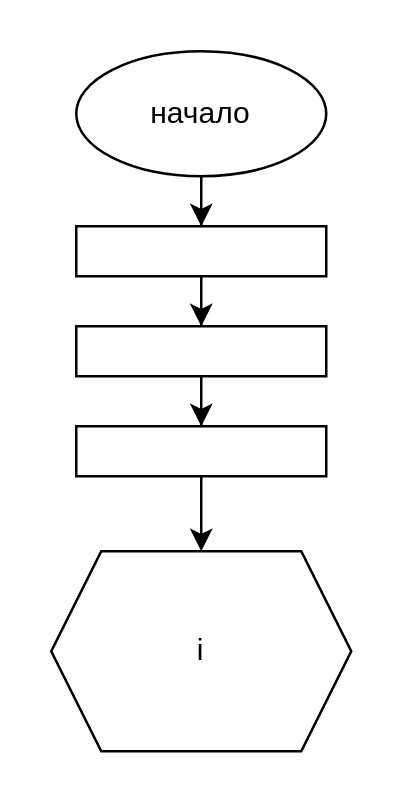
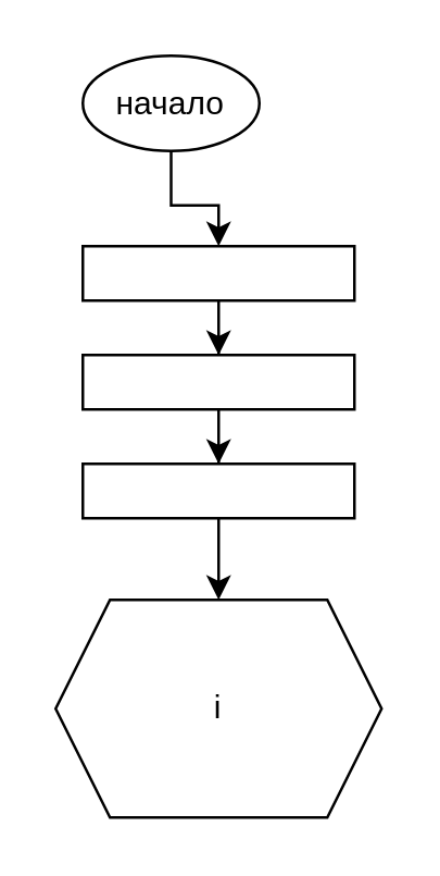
  <mxCell id="0" />
  <mxCell id="1" parent="0" />
  <mxCell id="2" value="" style="edgeStyle=orthogonalEdgeStyle;rounded=0;orthogonalLoop=1;jettySize=auto;html=1;" edge="1" parent="1" source="3" target="5"><mxGeometry relative="1" as="geometry" /></mxCell>
- <mxCell id="3" value="начало" style="ellipse;whiteSpace=wrap;html=1;" vertex="1" parent="1"><mxGeometry x="30" y="20" width="100" height="50" as="geometry" /></mxCell>
+ <mxCell id="3" value="начало" style="ellipse;whiteSpace=wrap;html=1;" vertex="1" parent="1"><mxGeometry x="30" y="20" width="65" height="35" as="geometry" /></mxCell>
  <mxCell id="4" value="" style="edgeStyle=orthogonalEdgeStyle;rounded=0;orthogonalLoop=1;jettySize=auto;html=1;" edge="1" parent="1" source="5" target="7"><mxGeometry relative="1" as="geometry" /></mxCell>
  <mxCell id="5" value="" style="whiteSpace=wrap;html=1;" vertex="1" parent="1"><mxGeometry x="30" y="90" width="100" height="20" as="geometry" /></mxCell>
  <mxCell id="6" value="" style="edgeStyle=orthogonalEdgeStyle;rounded=0;orthogonalLoop=1;jettySize=auto;html=1;" edge="1" parent="1" source="7" target="9"><mxGeometry relative="1" as="geometry" /></mxCell>
  <mxCell id="7" value="" style="whiteSpace=wrap;html=1;" vertex="1" parent="1"><mxGeometry x="30" y="130" width="100" height="20" as="geometry" /></mxCell>
  <mxCell id="8" value="" style="edgeStyle=orthogonalEdgeStyle;rounded=0;orthogonalLoop=1;jettySize=auto;html=1;" edge="1" parent="1" source="9"><mxGeometry relative="1" as="geometry"><mxPoint x="80" y="220" as="targetPoint" /></mxGeometry></mxCell>
  <mxCell id="9" value="" style="whiteSpace=wrap;html=1;" vertex="1" parent="1"><mxGeometry x="30" y="170" width="100" height="20" as="geometry" /></mxCell>
  <mxCell id="10" value="i" style="shape=hexagon;perimeter=hexagonPerimeter2;whiteSpace=wrap;html=1;fixedSize=1;" vertex="1" parent="1"><mxGeometry x="20" y="220" width="120" height="80" as="geometry" /></mxCell>
